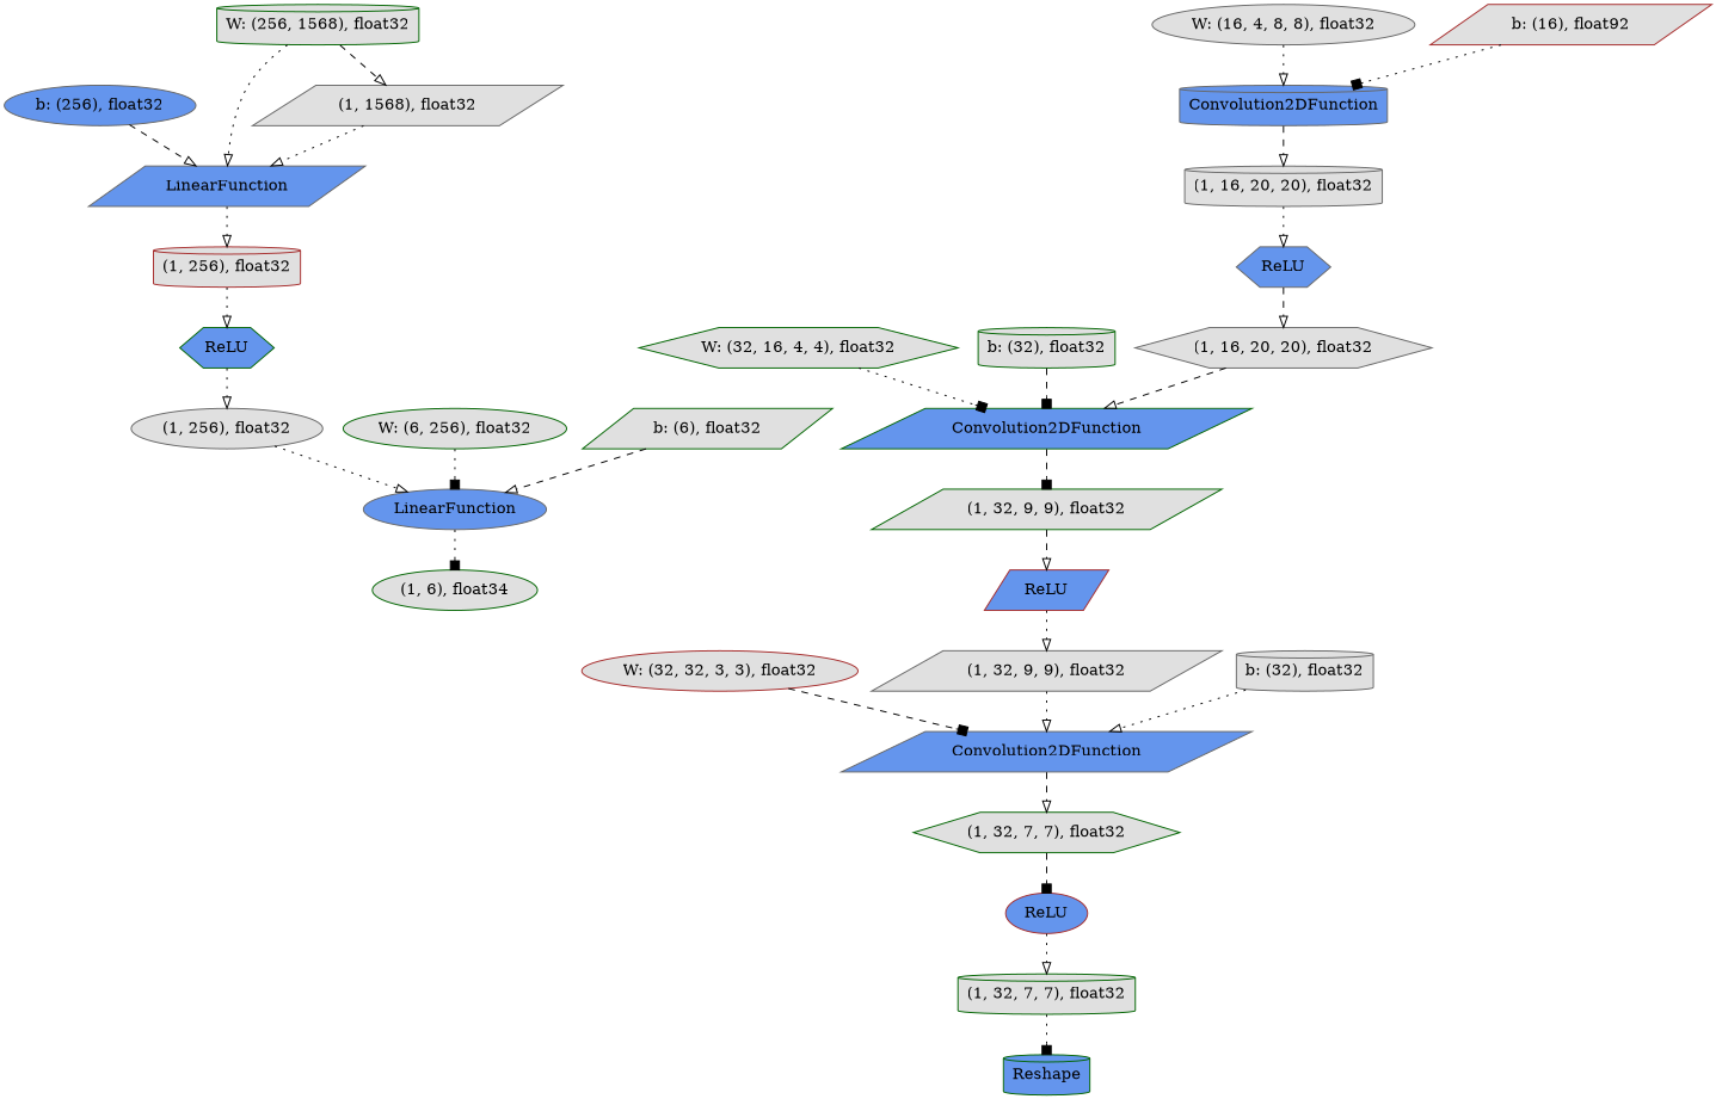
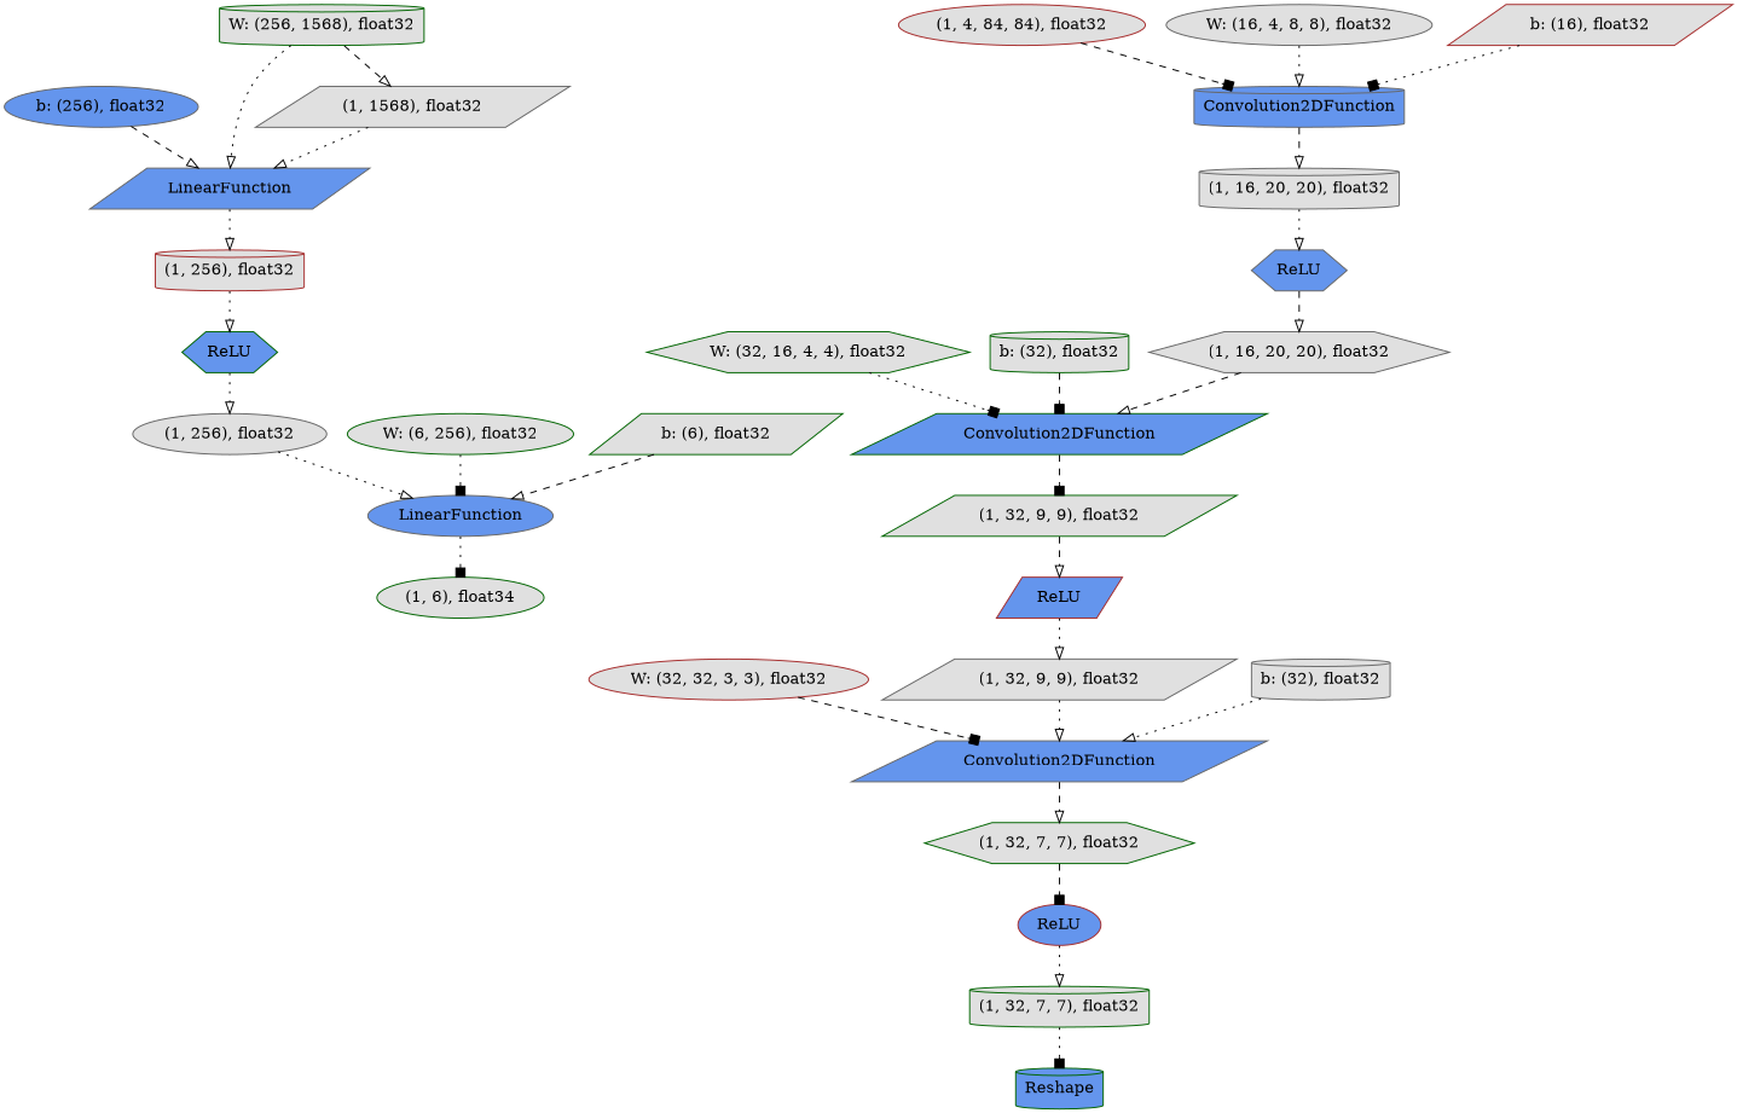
  digraph {
    rankdir=TB
    node [color=gray40 fillcolor="#E0E0E0" shape=ellipse style=filled]
    edge [arrowhead=onormal style=dotted]
    n1 [fillcolor="#6495ED" label="b: (256), float32"]
    n2 [fillcolor="#6495ED" label=LinearFunction shape=parallelogram]
    n3 [color=brown label="(1, 256), float32" shape=cylinder]
    n4 [color=darkgreen label="(1, 32, 7, 7), float32" shape=hexagon]
    n5 [color=brown fillcolor="#6495ED" label=ReLU]
    n6 [color=darkgreen label="(1, 32, 7, 7), float32" shape=cylinder]
    n7 [color=darkgreen fillcolor="#6495ED" label=ReLU shape=hexagon]
    n8 [label="(1, 256), float32"]
    n9 [fillcolor="#6495ED" label=LinearFunction]
    n10 [color=darkgreen label="W: (32, 16, 4, 4), float32" shape=hexagon]
    n11 [color=darkgreen fillcolor="#6495ED" label=Convolution2DFunction shape=parallelogram]
    n12 [color=darkgreen label="(1, 32, 9, 9), float32" shape=parallelogram]
    n13 [color=darkgreen fillcolor="#6495ED" label=Reshape shape=cylinder]
    n14 [color=darkgreen label="W: (6, 256), float32"]
    n15 [color=darkgreen label="(1, 6), float34"]
    n16 [color=darkgreen label="b: (32), float32" shape=cylinder]
    n17 [label="(1, 1568), float32" shape=parallelogram]
    n18 [color=darkgreen label="b: (6), float32" shape=parallelogram]
    n19 [fillcolor="#6495ED" label=ReLU shape=hexagon]
    n20 [label="(1, 16, 20, 20), float32" shape=hexagon]
    n21 [color=brown label="W: (32, 32, 3, 3), float32"]
    n22 [fillcolor="#6495ED" label=Convolution2DFunction shape=parallelogram]
+   n23 [color=brown label="(1, 4, 84, 84), float32"]
    n24 [fillcolor="#6495ED" label=Convolution2DFunction shape=cylinder]
    n25 [label="(1, 16, 20, 20), float32" shape=cylinder]
    n26 [color=brown fillcolor="#6495ED" label=ReLU shape=parallelogram]
    n27 [label="(1, 32, 9, 9), float32" shape=parallelogram]
    n28 [label="b: (32), float32" shape=cylinder]
    n29 [color=darkgreen label="W: (256, 1568), float32" shape=cylinder]
    n30 [label="W: (16, 4, 8, 8), float32"]
-   n31 [color=brown label="b: (16), float92" shape=parallelogram]
+   n31 [color=brown label="b: (16), float32" shape=parallelogram]
    n1 -> n2 [style=dashed]
    n2 -> n3
    n3 -> n7
    n4 -> n5 [arrowhead=box style=dashed]
    n5 -> n6
    n6 -> n13 [arrowhead=box]
    n7 -> n8
    n8 -> n9
    n9 -> n15 [arrowhead=box]
    n10 -> n11 [arrowhead=box]
    n11 -> n12 [arrowhead=box style=dashed]
    n12 -> n26 [style=dashed]
    n14 -> n9 [arrowhead=box]
    n16 -> n11 [arrowhead=box style=dashed]
    n17 -> n2
    n18 -> n9 [style=dashed]
    n19 -> n20 [style=dashed]
    n20 -> n11 [style=dashed]
    n21 -> n22 [arrowhead=box style=dashed]
    n22 -> n4 [style=dashed]
+   n23 -> n24 [arrowhead=box style=dashed]
    n24 -> n25 [style=dashed]
    n25 -> n19
    n26 -> n27
    n27 -> n22
    n28 -> n22
    n29 -> n2
    n29 -> n17 [style=dashed]
    n30 -> n24
    n31 -> n24 [arrowhead=box]
  }
